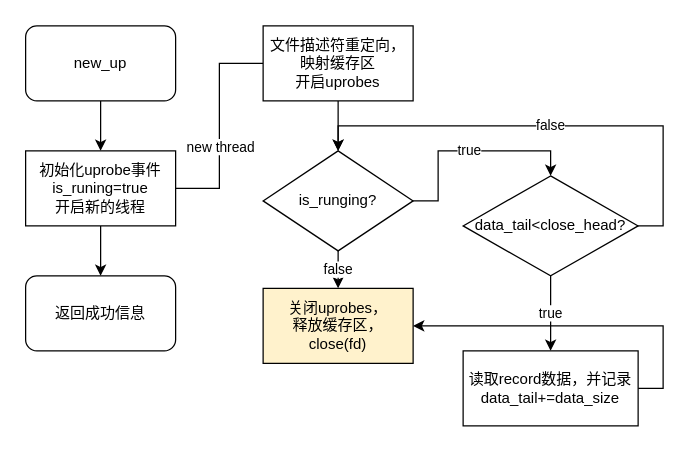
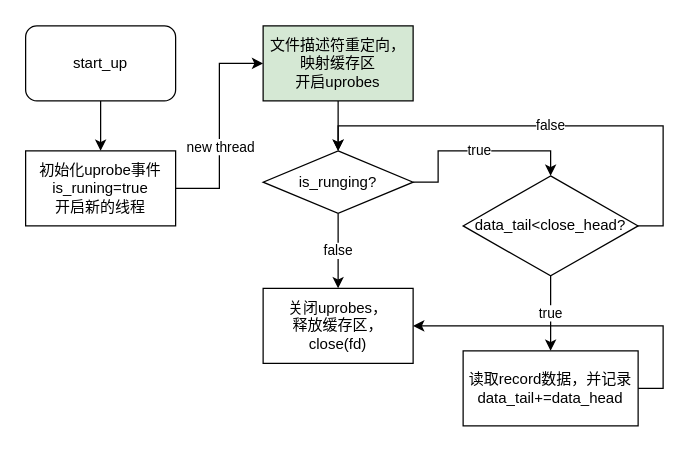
  <mxCell id="0" />
  <mxCell id="1" parent="0" />
  <mxCell id="2" style="edgeStyle=orthogonalEdgeStyle;rounded=0;orthogonalLoop=1;jettySize=auto;html=1;exitX=0.5;exitY=1;exitDx=0;exitDy=0;entryX=0.5;entryY=0;entryDx=0;entryDy=0;" edge="1" parent="1" source="3" target="7"><mxGeometry relative="1" as="geometry" /></mxCell>
- <mxCell id="3" value="new_up" style="rounded=1;whiteSpace=wrap;html=1;" vertex="1" parent="1"><mxGeometry x="20" y="20" width="120" height="60" as="geometry" /></mxCell>
- <mxCell id="4" style="edgeStyle=orthogonalEdgeStyle;rounded=0;orthogonalLoop=1;jettySize=auto;html=1;exitX=0.5;exitY=1;exitDx=0;exitDy=0;entryX=0.5;entryY=0;entryDx=0;entryDy=0;" edge="1" parent="1" source="7" target="8"><mxGeometry relative="1" as="geometry" /></mxCell>
- <mxCell id="5" style="edgeStyle=orthogonalEdgeStyle;rounded=0;orthogonalLoop=1;jettySize=auto;html=1;exitX=1;exitY=0.5;exitDx=0;exitDy=0;entryX=0;entryY=0.5;entryDx=0;entryDy=0;endArrow=none;" edge="1" parent="1" source="7" target="10"><mxGeometry relative="1" as="geometry" /></mxCell>
+ <mxCell id="3" value="start_up" style="rounded=1;whiteSpace=wrap;html=1;" vertex="1" parent="1"><mxGeometry x="20" y="20" width="120" height="60" as="geometry" /></mxCell>
+ <mxCell id="5" style="edgeStyle=orthogonalEdgeStyle;rounded=0;orthogonalLoop=1;jettySize=auto;html=1;exitX=1;exitY=0.5;exitDx=0;exitDy=0;entryX=0;entryY=0.5;entryDx=0;entryDy=0;" edge="1" parent="1" source="7" target="10"><mxGeometry relative="1" as="geometry" /></mxCell>
  <mxCell id="6" value="new thread" style="edgeLabel;html=1;align=center;verticalAlign=middle;resizable=0;points=[];" vertex="1" connectable="0" parent="5"><mxGeometry x="-0.188" relative="1" as="geometry"><mxPoint as="offset" /></mxGeometry></mxCell>
  <mxCell id="7" value="初始化uprobe事件&lt;br&gt;is_runing=true&lt;br&gt;开启新的线程" style="rounded=0;whiteSpace=wrap;html=1;" vertex="1" parent="1"><mxGeometry x="20" y="120" width="120" height="60" as="geometry" /></mxCell>
- <mxCell id="8" value="返回成功信息" style="rounded=1;whiteSpace=wrap;html=1;" vertex="1" parent="1"><mxGeometry x="20" y="220" width="120" height="60" as="geometry" /></mxCell>
  <mxCell id="9" style="edgeStyle=orthogonalEdgeStyle;rounded=0;orthogonalLoop=1;jettySize=auto;html=1;exitX=0.5;exitY=1;exitDx=0;exitDy=0;" edge="1" parent="1" source="10" target="13"><mxGeometry relative="1" as="geometry" /></mxCell>
- <mxCell id="10" value="文件描述符重定向，&lt;br&gt;映射缓存区&lt;br&gt;开启uprobes" style="rounded=0;whiteSpace=wrap;html=1;" vertex="1" parent="1"><mxGeometry x="210" y="20" width="120" height="60" as="geometry" /></mxCell>
+ <mxCell id="10" value="文件描述符重定向，&lt;br&gt;映射缓存区&lt;br&gt;开启uprobes" style="rounded=0;whiteSpace=wrap;html=1;fillColor=#d5e8d4;" vertex="1" parent="1"><mxGeometry x="210" y="20" width="120" height="60" as="geometry" /></mxCell>
  <mxCell id="11" value="false" style="edgeStyle=orthogonalEdgeStyle;rounded=0;orthogonalLoop=1;jettySize=auto;html=1;exitX=0.5;exitY=1;exitDx=0;exitDy=0;entryX=0.5;entryY=0;entryDx=0;entryDy=0;" edge="1" parent="1" source="13" target="14"><mxGeometry relative="1" as="geometry" /></mxCell>
  <mxCell id="12" value="true" style="edgeStyle=orthogonalEdgeStyle;rounded=0;orthogonalLoop=1;jettySize=auto;html=1;exitX=1;exitY=0.5;exitDx=0;exitDy=0;entryX=0.5;entryY=0;entryDx=0;entryDy=0;" edge="1" parent="1" source="13" target="17"><mxGeometry relative="1" as="geometry" /></mxCell>
- <mxCell id="13" value="is_runging?" style="rhombus;whiteSpace=wrap;html=1;" vertex="1" parent="1"><mxGeometry x="210" y="120" width="120" height="80" as="geometry" /></mxCell>
- <mxCell id="14" value="关闭uprobes，&lt;br&gt;释放缓存区，&lt;br&gt;close(fd)" style="rounded=0;whiteSpace=wrap;html=1;fillColor=#fff2cc;" vertex="1" parent="1"><mxGeometry x="210" y="230" width="120" height="60" as="geometry" /></mxCell>
+ <mxCell id="13" value="is_runging?" style="rhombus;whiteSpace=wrap;html=1;" vertex="1" parent="1"><mxGeometry x="210" y="120" width="120" height="50" as="geometry" /></mxCell>
+ <mxCell id="14" value="关闭uprobes，&lt;br&gt;释放缓存区，&lt;br&gt;close(fd)" style="rounded=0;whiteSpace=wrap;html=1;" vertex="1" parent="1"><mxGeometry x="210" y="230" width="120" height="60" as="geometry" /></mxCell>
  <mxCell id="15" value="false" style="edgeStyle=orthogonalEdgeStyle;rounded=0;orthogonalLoop=1;jettySize=auto;html=1;exitX=1;exitY=0.5;exitDx=0;exitDy=0;entryX=0.5;entryY=0;entryDx=0;entryDy=0;" edge="1" parent="1" source="17" target="13"><mxGeometry relative="1" as="geometry" /></mxCell>
  <mxCell id="16" value="true" style="edgeStyle=orthogonalEdgeStyle;rounded=0;orthogonalLoop=1;jettySize=auto;html=1;exitX=0.5;exitY=1;exitDx=0;exitDy=0;entryX=0.5;entryY=0;entryDx=0;entryDy=0;" edge="1" parent="1" source="17" target="19"><mxGeometry relative="1" as="geometry" /></mxCell>
  <mxCell id="17" value="data_tail&amp;lt;close_head?" style="rhombus;whiteSpace=wrap;html=1;" vertex="1" parent="1"><mxGeometry x="370" y="140" width="140" height="80" as="geometry" /></mxCell>
  <mxCell id="18" style="edgeStyle=orthogonalEdgeStyle;rounded=0;orthogonalLoop=1;jettySize=auto;html=1;exitX=1;exitY=0.5;exitDx=0;exitDy=0;" edge="1" parent="1" source="19" target="14"><mxGeometry relative="1" as="geometry" /></mxCell>
- <mxCell id="19" value="读取record数据，并记录&lt;br&gt;data_tail+=data_size" style="rounded=0;whiteSpace=wrap;html=1;" vertex="1" parent="1"><mxGeometry x="370" y="280" width="140" height="60" as="geometry" /></mxCell>
+ <mxCell id="19" value="读取record数据，并记录&lt;br&gt;data_tail+=data_head" style="rounded=0;whiteSpace=wrap;html=1;" vertex="1" parent="1"><mxGeometry x="370" y="280" width="140" height="60" as="geometry" /></mxCell>
